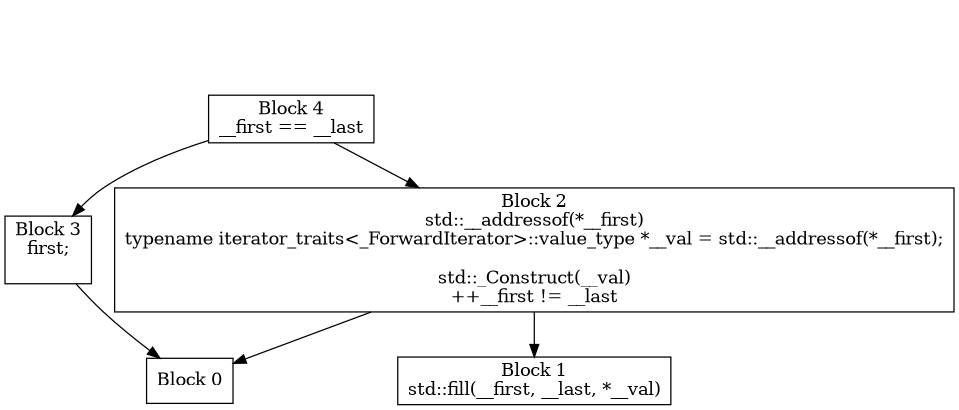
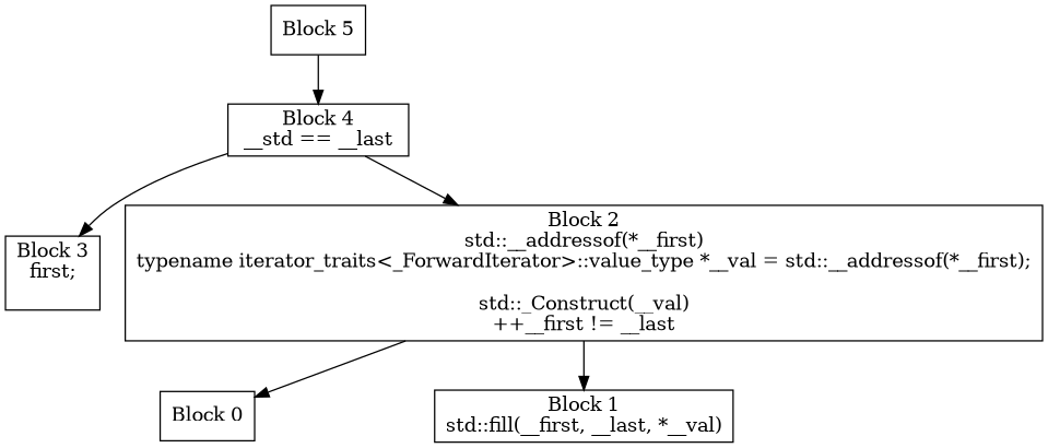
  digraph {
    node [shape=box]
    n1 [label="Block 0\n"]
    n2 [label="Block 1\nstd::fill(__first, __last, *__val)\n"]
    n3 [label="Block 2\nstd::__addressof(*__first)\ntypename iterator_traits<_ForwardIterator>::value_type *__val = std::__addressof(*__first);\n\nstd::_Construct(__val)\n++__first != __last\n"]
    n4 [label="Block 3\nfirst;\n\n"]
-   n5 [label="Block 4\n__first == __last\n"]
+   n5 [label="Block 4\n__std == __last\n"]
+   n6 [label="Block 5\n"]
    n3 -> n1
    n3 -> n2
-   n4 -> n1
    n5 -> n3
    n5 -> n4
+   n6 -> n5
  }
